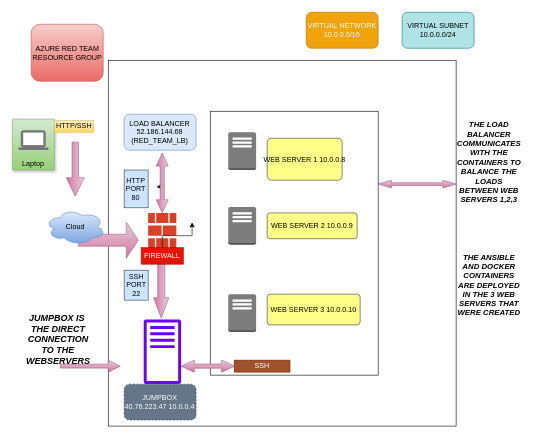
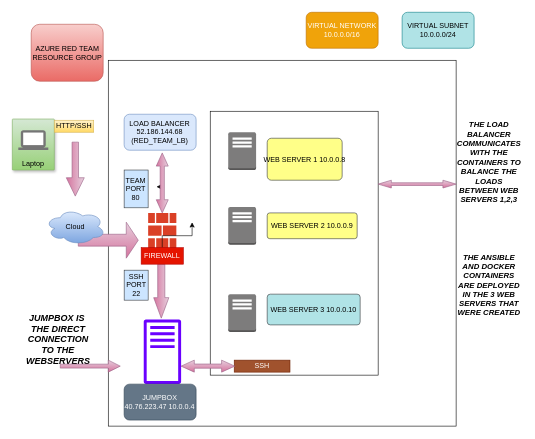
  <mxCell id="0" />
  <mxCell id="1" parent="0" />
  <mxCell id="2" value="" style="rounded=0;whiteSpace=wrap;html=1;" parent="1" vertex="1"><mxGeometry x="180" y="100" width="580" height="610" as="geometry" /></mxCell>
  <mxCell id="3" value="" style="rounded=0;whiteSpace=wrap;html=1;" parent="1" vertex="1"><mxGeometry x="350" y="185" width="280" height="440" as="geometry" /></mxCell>
  <mxCell id="4" value="LOAD BALANCER 52.186.144.68 (RED_TEAM_LB)" style="whiteSpace=wrap;html=1;fillColor=#dae8fc;strokeColor=#6c8ebf;rounded=1;" parent="1" vertex="1"><mxGeometry x="206.45" y="190" width="120" height="60" as="geometry" /></mxCell>
  <mxCell id="5" value="" style="outlineConnect=0;dashed=0;verticalLabelPosition=bottom;verticalAlign=top;align=center;html=1;shape=mxgraph.aws3.traditional_server;fillColor=#7D7C7C;gradientColor=none;" parent="1" vertex="1"><mxGeometry x="380" y="220" width="46.5" height="63" as="geometry" /></mxCell>
  <mxCell id="6" value="" style="outlineConnect=0;dashed=0;verticalLabelPosition=bottom;verticalAlign=top;align=center;html=1;shape=mxgraph.aws3.traditional_server;fillColor=#7D7C7C;gradientColor=none;" parent="1" vertex="1"><mxGeometry x="380" y="344.5" width="46.5" height="63" as="geometry" /></mxCell>
  <mxCell id="7" value="" style="outlineConnect=0;dashed=0;verticalLabelPosition=bottom;verticalAlign=top;align=center;html=1;shape=mxgraph.aws3.traditional_server;fillColor=#7D7C7C;gradientColor=none;" parent="1" vertex="1"><mxGeometry x="380" y="490" width="46.5" height="63" as="geometry" /></mxCell>
  <mxCell id="8" value="WEB SERVER 1 10.0.0.8" style="rounded=1;arcSize=10;strokeColor=#36393d;fillColor=#ffff88;" parent="1" vertex="1"><mxGeometry x="445" y="230" width="125" height="70" as="geometry" /></mxCell>
  <mxCell id="9" value="WEB SERVER 2 10.0.0.9" style="rounded=1;arcSize=10;strokeColor=#36393d;fillColor=#ffff88;" parent="1" vertex="1"><mxGeometry x="445" y="354.5" width="150" height="43" as="geometry" /></mxCell>
- <mxCell id="10" value="WEB SERVER 3 10.0.0.10" style="rounded=1;arcSize=10;strokeColor=#36393d;fillColor=#ffff88;" parent="1" vertex="1"><mxGeometry x="445" y="490" width="155" height="51.25" as="geometry" /></mxCell>
+ <mxCell id="10" value="WEB SERVER 3 10.0.0.10" style="rounded=1;arcSize=10;strokeColor=#36393d;fillColor=#b0e3e6;" parent="1" vertex="1"><mxGeometry x="445" y="490" width="155" height="51.25" as="geometry" /></mxCell>
  <mxCell id="11" value="" style="pointerEvents=1;shadow=0;dashed=0;html=1;strokeColor=none;labelPosition=center;verticalLabelPosition=bottom;verticalAlign=top;outlineConnect=0;align=center;shape=mxgraph.office.concepts.firewall;fillColor=#DA4026;" vertex="1" parent="1"><mxGeometry x="246.5" y="354.5" width="47" height="80" as="geometry" /></mxCell>
  <mxCell id="12" value="" style="outlineConnect=0;fillColor=#6a00ff;dashed=0;verticalLabelPosition=bottom;verticalAlign=top;align=center;html=1;fontSize=12;fontStyle=0;aspect=fixed;pointerEvents=1;shape=mxgraph.aws4.traditional_server;strokeColor=#3700CC;fontColor=#ffffff;" vertex="1" parent="1"><mxGeometry x="239.14" y="532" width="62.31" height="108" as="geometry" /></mxCell>
- <mxCell id="13" value="JUMPBOX 40.76.223.47 10.0.0.4" style="rounded=1;whiteSpace=wrap;html=1;fillColor=#647687;strokeColor=#314354;fontColor=#ffffff;dashed=1;" vertex="1" parent="1"><mxGeometry x="206.45" y="640" width="120" height="60" as="geometry" /></mxCell>
+ <mxCell id="13" value="JUMPBOX 40.76.223.47 10.0.0.4" style="rounded=1;whiteSpace=wrap;html=1;fillColor=#647687;strokeColor=#314354;fontColor=#ffffff;" vertex="1" parent="1"><mxGeometry x="206.45" y="640" width="120" height="60" as="geometry" /></mxCell>
  <mxCell id="14" value="VIRTUAL SUBNET 10.0.0.0/24" style="rounded=1;whiteSpace=wrap;html=1;fillColor=#b0e3e6;strokeColor=#0e8088;" vertex="1" parent="1"><mxGeometry x="670" y="20" width="120" height="60" as="geometry" /></mxCell>
  <mxCell id="15" value="VIRTUAL NETWORK 10.0.0.0/16" style="rounded=1;whiteSpace=wrap;html=1;fillColor=#f0a30a;strokeColor=#BD7000;fontColor=#ffffff;" vertex="1" parent="1"><mxGeometry x="510" y="20" width="120" height="60" as="geometry" /></mxCell>
- <mxCell id="16" value="HTTP PORT 80" style="text;html=1;align=center;verticalAlign=middle;whiteSpace=wrap;rounded=0;fillColor=#cce5ff;strokeColor=#36393d;" vertex="1" parent="1"><mxGeometry x="206.45" y="283" width="40" height="63" as="geometry" /></mxCell>
+ <mxCell id="16" value="TEAM PORT 80" style="text;html=1;align=center;verticalAlign=middle;whiteSpace=wrap;rounded=0;fillColor=#cce5ff;strokeColor=#36393d;" vertex="1" parent="1"><mxGeometry x="206.45" y="283" width="40" height="63" as="geometry" /></mxCell>
  <mxCell id="17" value="" style="html=1;shadow=0;dashed=0;align=center;verticalAlign=middle;shape=mxgraph.arrows2.arrow;dy=0.53;dx=34.22;direction=south;notch=0;gradientColor=#d5739d;fillColor=#e6d0de;strokeColor=#996185;" vertex="1" parent="1"><mxGeometry x="255.72" y="440" width="25.3" height="90" as="geometry" /></mxCell>
  <mxCell id="18" style="edgeStyle=orthogonalEdgeStyle;rounded=0;orthogonalLoop=1;jettySize=auto;html=1;entryX=0;entryY=0;entryDx=55.72;entryDy=16.731;entryPerimeter=0;" edge="1" parent="1"><mxGeometry relative="1" as="geometry"><mxPoint x="270" y="311" as="sourcePoint" /><mxPoint x="260.439" y="310.72" as="targetPoint" /></mxGeometry></mxCell>
  <mxCell id="19" value="AZURE RED TEAM RESOURCE GROUP" style="rounded=1;whiteSpace=wrap;html=1;gradientColor=#ea6b66;fillColor=#f8cecc;strokeColor=#b85450;" vertex="1" parent="1"><mxGeometry x="51.5" y="40" width="120" height="95" as="geometry" /></mxCell>
  <mxCell id="20" value="Laptop" style="strokeColor=#82b366;shadow=1;strokeWidth=1;rounded=1;absoluteArcSize=1;arcSize=2;labelPosition=center;verticalLabelPosition=middle;align=center;verticalAlign=bottom;spacingLeft=0;fontSize=12;whiteSpace=wrap;spacingBottom=2;gradientColor=#97d077;fillColor=#d5e8d4;" vertex="1" parent="1"><mxGeometry y="198" width="70" height="85" as="geometry" x="20" /></mxCell>
  <mxCell id="21" value="" style="dashed=0;connectable=0;html=1;fillColor=#757575;strokeColor=none;shape=mxgraph.gcp2.laptop;part=1;" vertex="1" parent="20"><mxGeometry x="0.5" width="50" height="33" relative="1" as="geometry"><mxPoint x="-25" y="18.5" as="offset" /></mxGeometry></mxCell>
  <mxCell id="22" value="HTTP/SSH" style="text;html=1;strokeColor=#d6b656;fillColor=#fff2cc;align=center;verticalAlign=middle;whiteSpace=wrap;rounded=0;gradientColor=#ffd966;" vertex="1" parent="1"><mxGeometry x="90" y="200" width="65.72" height="20" as="geometry" /></mxCell>
  <mxCell id="23" value="" style="html=1;shadow=0;dashed=0;align=center;verticalAlign=middle;shape=mxgraph.arrows2.arrow;dy=0.64;dx=30.67;direction=south;notch=0;gradientColor=#d5739d;fillColor=#e6d0de;strokeColor=#996185;" vertex="1" parent="1"><mxGeometry x="110" y="236.5" width="30" height="90" as="geometry" /></mxCell>
  <mxCell id="24" value="" style="html=1;shadow=0;dashed=0;align=center;verticalAlign=middle;shape=mxgraph.arrows2.arrow;dy=0.67;dx=20;notch=0;gradientColor=#d5739d;fillColor=#e6d0de;strokeColor=#996185;" vertex="1" parent="1"><mxGeometry x="130" y="370" width="100" height="60" as="geometry" /></mxCell>
  <mxCell id="25" value="Cloud" style="ellipse;shape=cloud;whiteSpace=wrap;html=1;align=center;gradientColor=#7ea6e0;fillColor=#dae8fc;strokeColor=#6c8ebf;" vertex="1" parent="1"><mxGeometry x="75" y="347.5" width="100" height="60" as="geometry" /></mxCell>
  <mxCell id="26" value="SSH" style="text;html=1;strokeColor=#6D1F00;fillColor=#a0522d;align=center;verticalAlign=middle;whiteSpace=wrap;rounded=0;fontColor=#ffffff;" vertex="1" parent="1"><mxGeometry x="390" y="600" width="93" height="20" as="geometry" /></mxCell>
  <mxCell id="27" value="&lt;b&gt;&lt;i&gt;&lt;font style=&quot;font-size: 15px&quot;&gt;JUMPBOX IS&amp;nbsp; THE DIRECT CONNECTION TO THE WEBSERVERS&lt;/font&gt;&lt;/i&gt;&lt;/b&gt;" style="text;html=1;strokeColor=none;fillColor=none;align=center;verticalAlign=middle;whiteSpace=wrap;rounded=0;" vertex="1" parent="1"><mxGeometry x="80" y="550" width="33" height="30" as="geometry" /></mxCell>
  <mxCell id="28" value="" style="html=1;shadow=0;dashed=0;align=center;verticalAlign=middle;shape=mxgraph.arrows2.arrow;dy=0.67;dx=20;notch=0;fillColor=#e6d0de;strokeColor=#996185;gradientColor=#d5739d;" vertex="1" parent="1"><mxGeometry x="100" y="600" width="100" height="20" as="geometry" /></mxCell>
  <mxCell id="29" value="" style="html=1;shadow=0;dashed=0;align=center;verticalAlign=middle;shape=mxgraph.arrows2.twoWayArrow;dy=0.65;dx=22;direction=south;fillColor=#e6d0de;strokeColor=#996185;gradientColor=#d5739d;" vertex="1" parent="1"><mxGeometry x="260" y="254.5" width="20" height="100" as="geometry" /></mxCell>
  <mxCell id="30" value="" style="html=1;shadow=0;dashed=0;align=center;verticalAlign=middle;shape=mxgraph.arrows2.twoWayArrow;dy=0.65;dx=22;gradientColor=#d5739d;fillColor=#e6d0de;strokeColor=#996185;" vertex="1" parent="1"><mxGeometry x="301.45" y="600" width="89.5" height="20" as="geometry" /></mxCell>
  <mxCell id="31" value="&lt;b&gt;&lt;i&gt;&lt;font style=&quot;font-size: 13px&quot;&gt;THE LOAD BALANCER COMMUNICATES WITH THE CONTAINERS TO BALANCE THE LOADS BETWEEN WEB SERVERS 1,2,3&lt;/font&gt;&lt;/i&gt;&lt;/b&gt;" style="text;html=1;align=center;verticalAlign=middle;whiteSpace=wrap;rounded=0;" vertex="1" parent="1"><mxGeometry x="760" y="190" width="110" height="160.5" as="geometry" /></mxCell>
  <mxCell id="32" value="" style="html=1;shadow=0;dashed=0;align=center;verticalAlign=middle;shape=mxgraph.arrows2.twoWayArrow;dy=0.65;dx=22;gradientColor=#d5739d;fillColor=#e6d0de;strokeColor=#996185;" vertex="1" parent="1"><mxGeometry x="630" y="300" width="130" height="13" as="geometry" /></mxCell>
  <mxCell id="33" value="&lt;b&gt;&lt;i&gt;&lt;font style=&quot;font-size: 13px&quot;&gt;THE ANSIBLE AND DOCKER CONTAINERS ARE DEPLOYED IN THE 3 WEB SERVERS THAT WERE CREATED&lt;/font&gt;&lt;/i&gt;&lt;/b&gt;" style="text;html=1;align=center;verticalAlign=middle;whiteSpace=wrap;rounded=0;" vertex="1" parent="1"><mxGeometry x="760" y="415" width="110" height="120" as="geometry" /></mxCell>
  <mxCell id="34" value="SSH PORT 22" style="text;html=1;strokeColor=#36393d;fillColor=#cce5ff;align=center;verticalAlign=middle;whiteSpace=wrap;rounded=0;" vertex="1" parent="1"><mxGeometry x="206.5" y="450" width="40" height="50" as="geometry" /></mxCell>
  <mxCell id="35" style="edgeStyle=orthogonalEdgeStyle;rounded=0;orthogonalLoop=1;jettySize=auto;html=1;entryX=0.241;entryY=0.443;entryDx=0;entryDy=0;entryPerimeter=0;exitX=0.5;exitY=0;exitDx=0;exitDy=0;" edge="1" parent="1" source="36" target="2"><mxGeometry relative="1" as="geometry"><mxPoint x="320" y="388" as="sourcePoint" /><Array as="points" /></mxGeometry></mxCell>
  <mxCell id="36" value="FIREWALL" style="text;html=1;strokeColor=#B20000;fillColor=#e51400;align=center;verticalAlign=middle;whiteSpace=wrap;rounded=0;fontColor=#ffffff;" vertex="1" parent="1"><mxGeometry x="234.85" y="412.5" width="70.3" height="27.5" as="geometry" /></mxCell>
